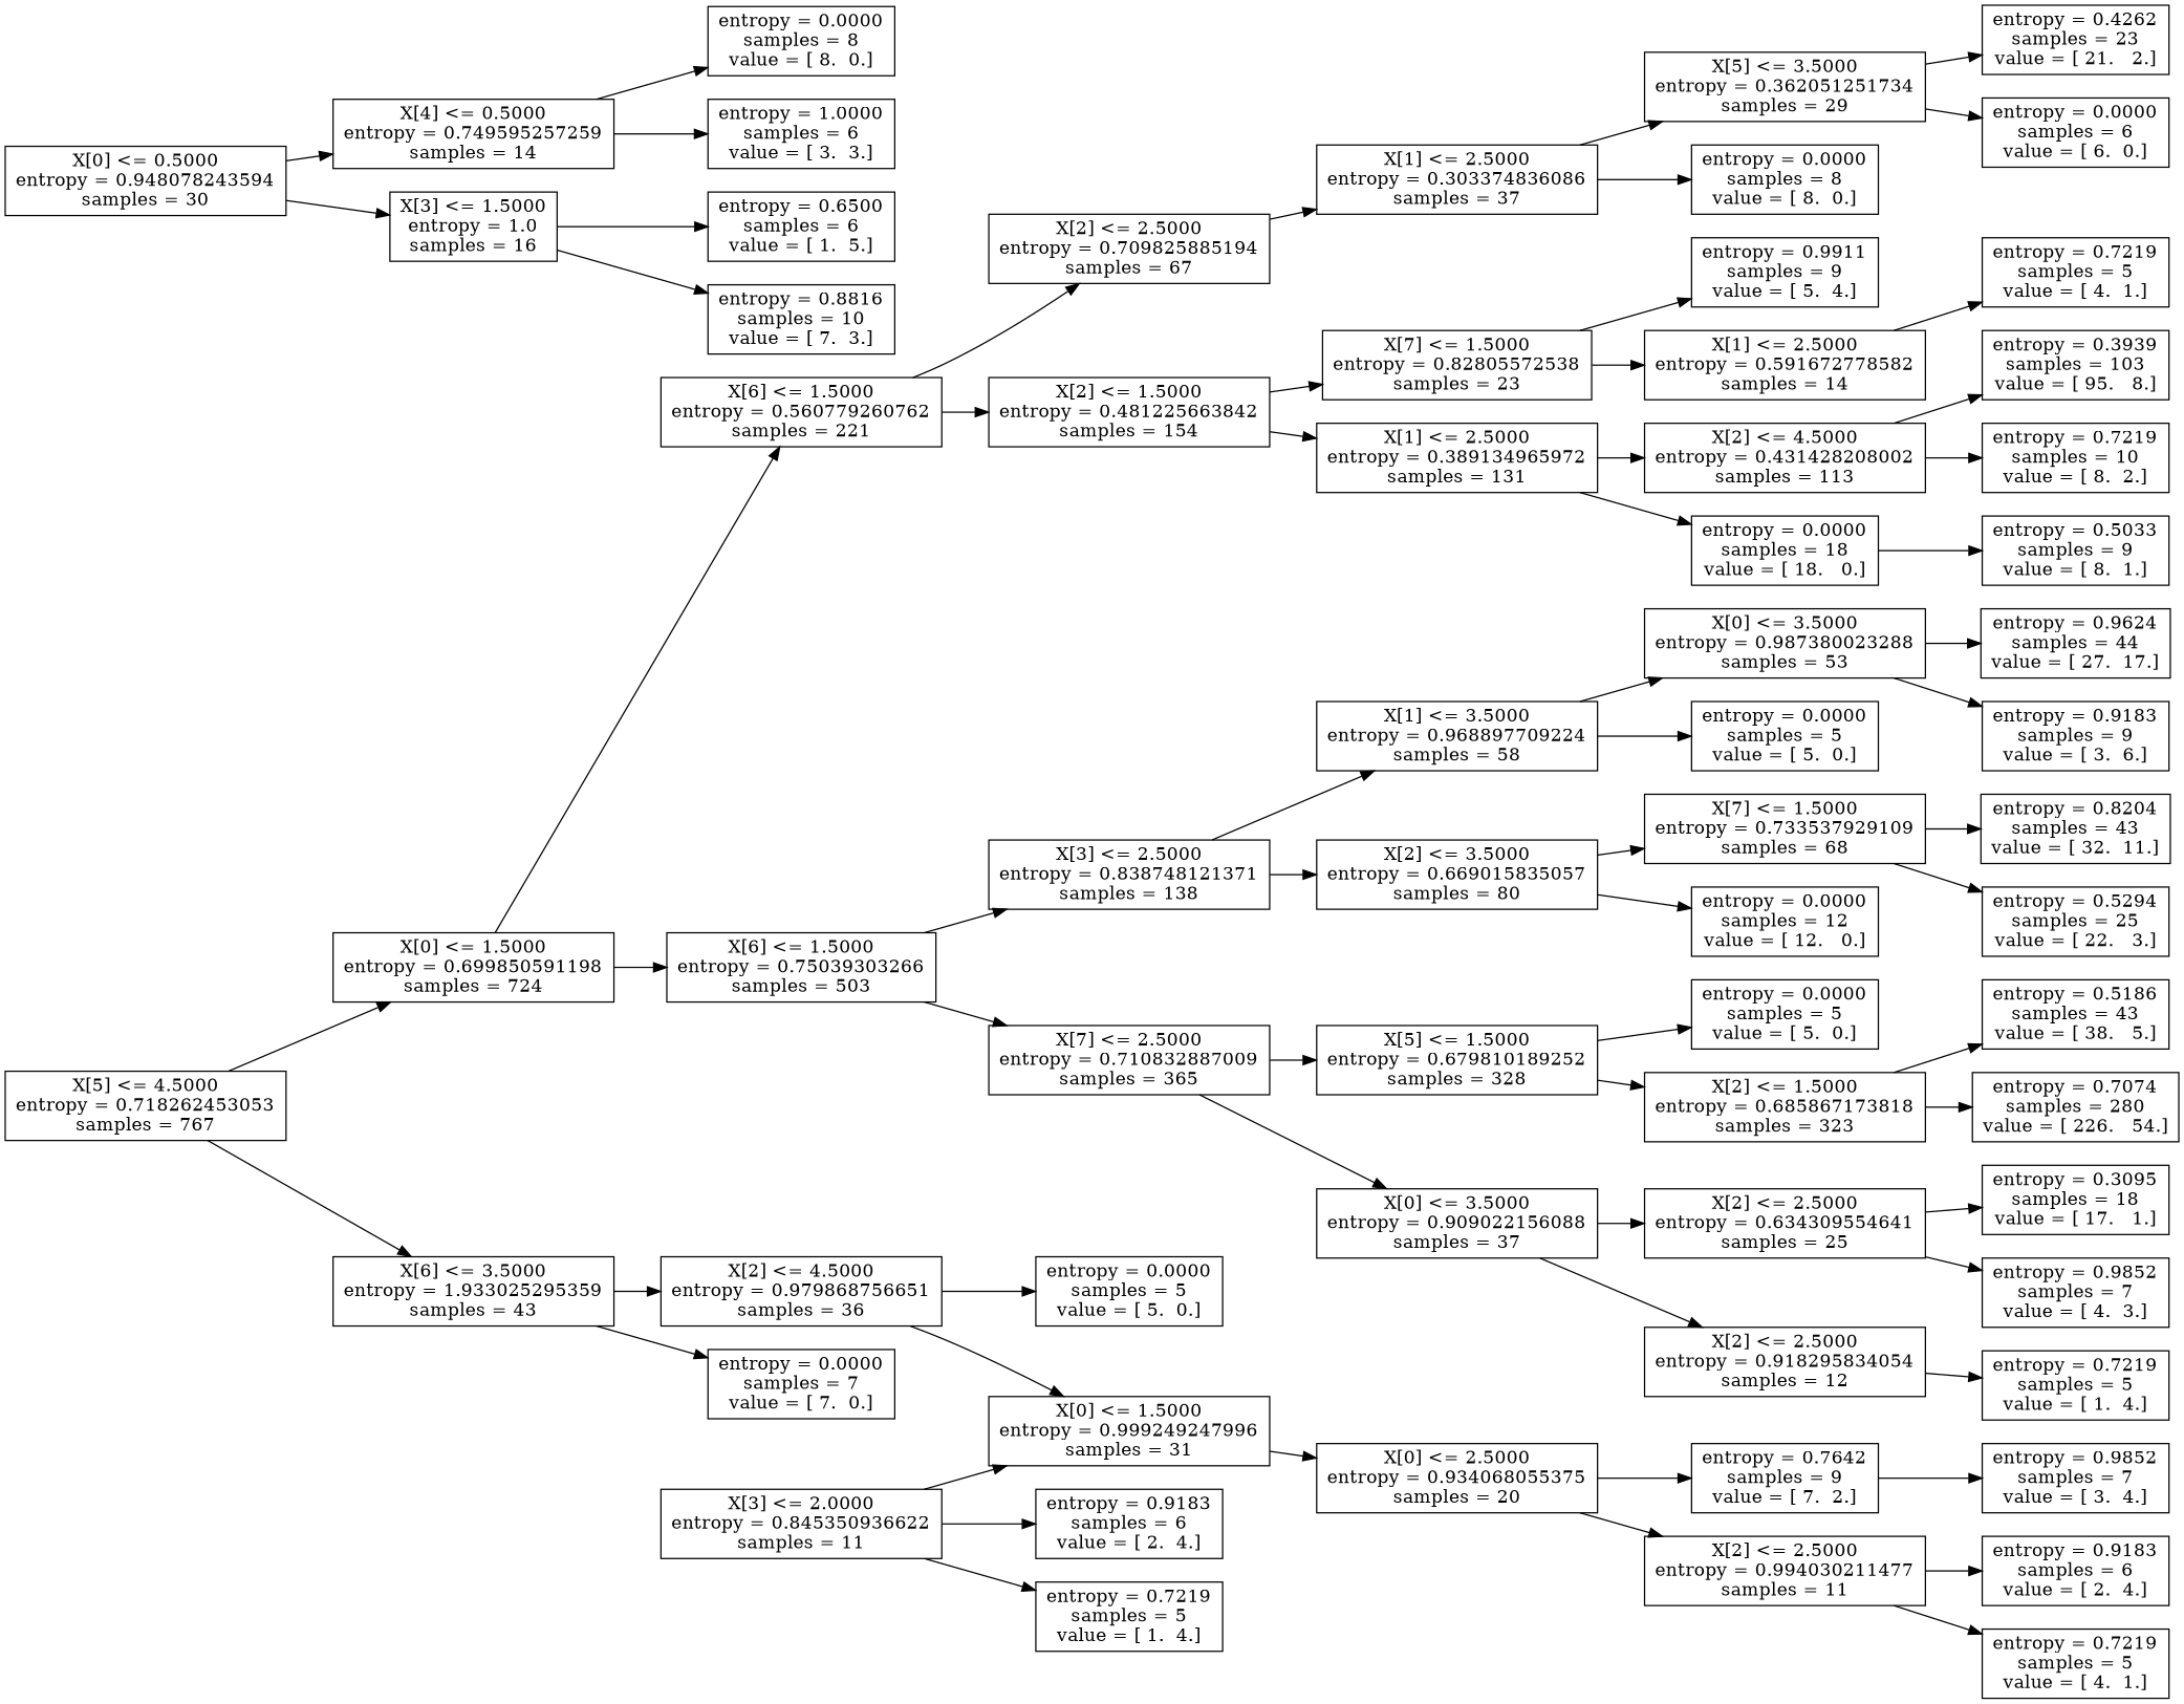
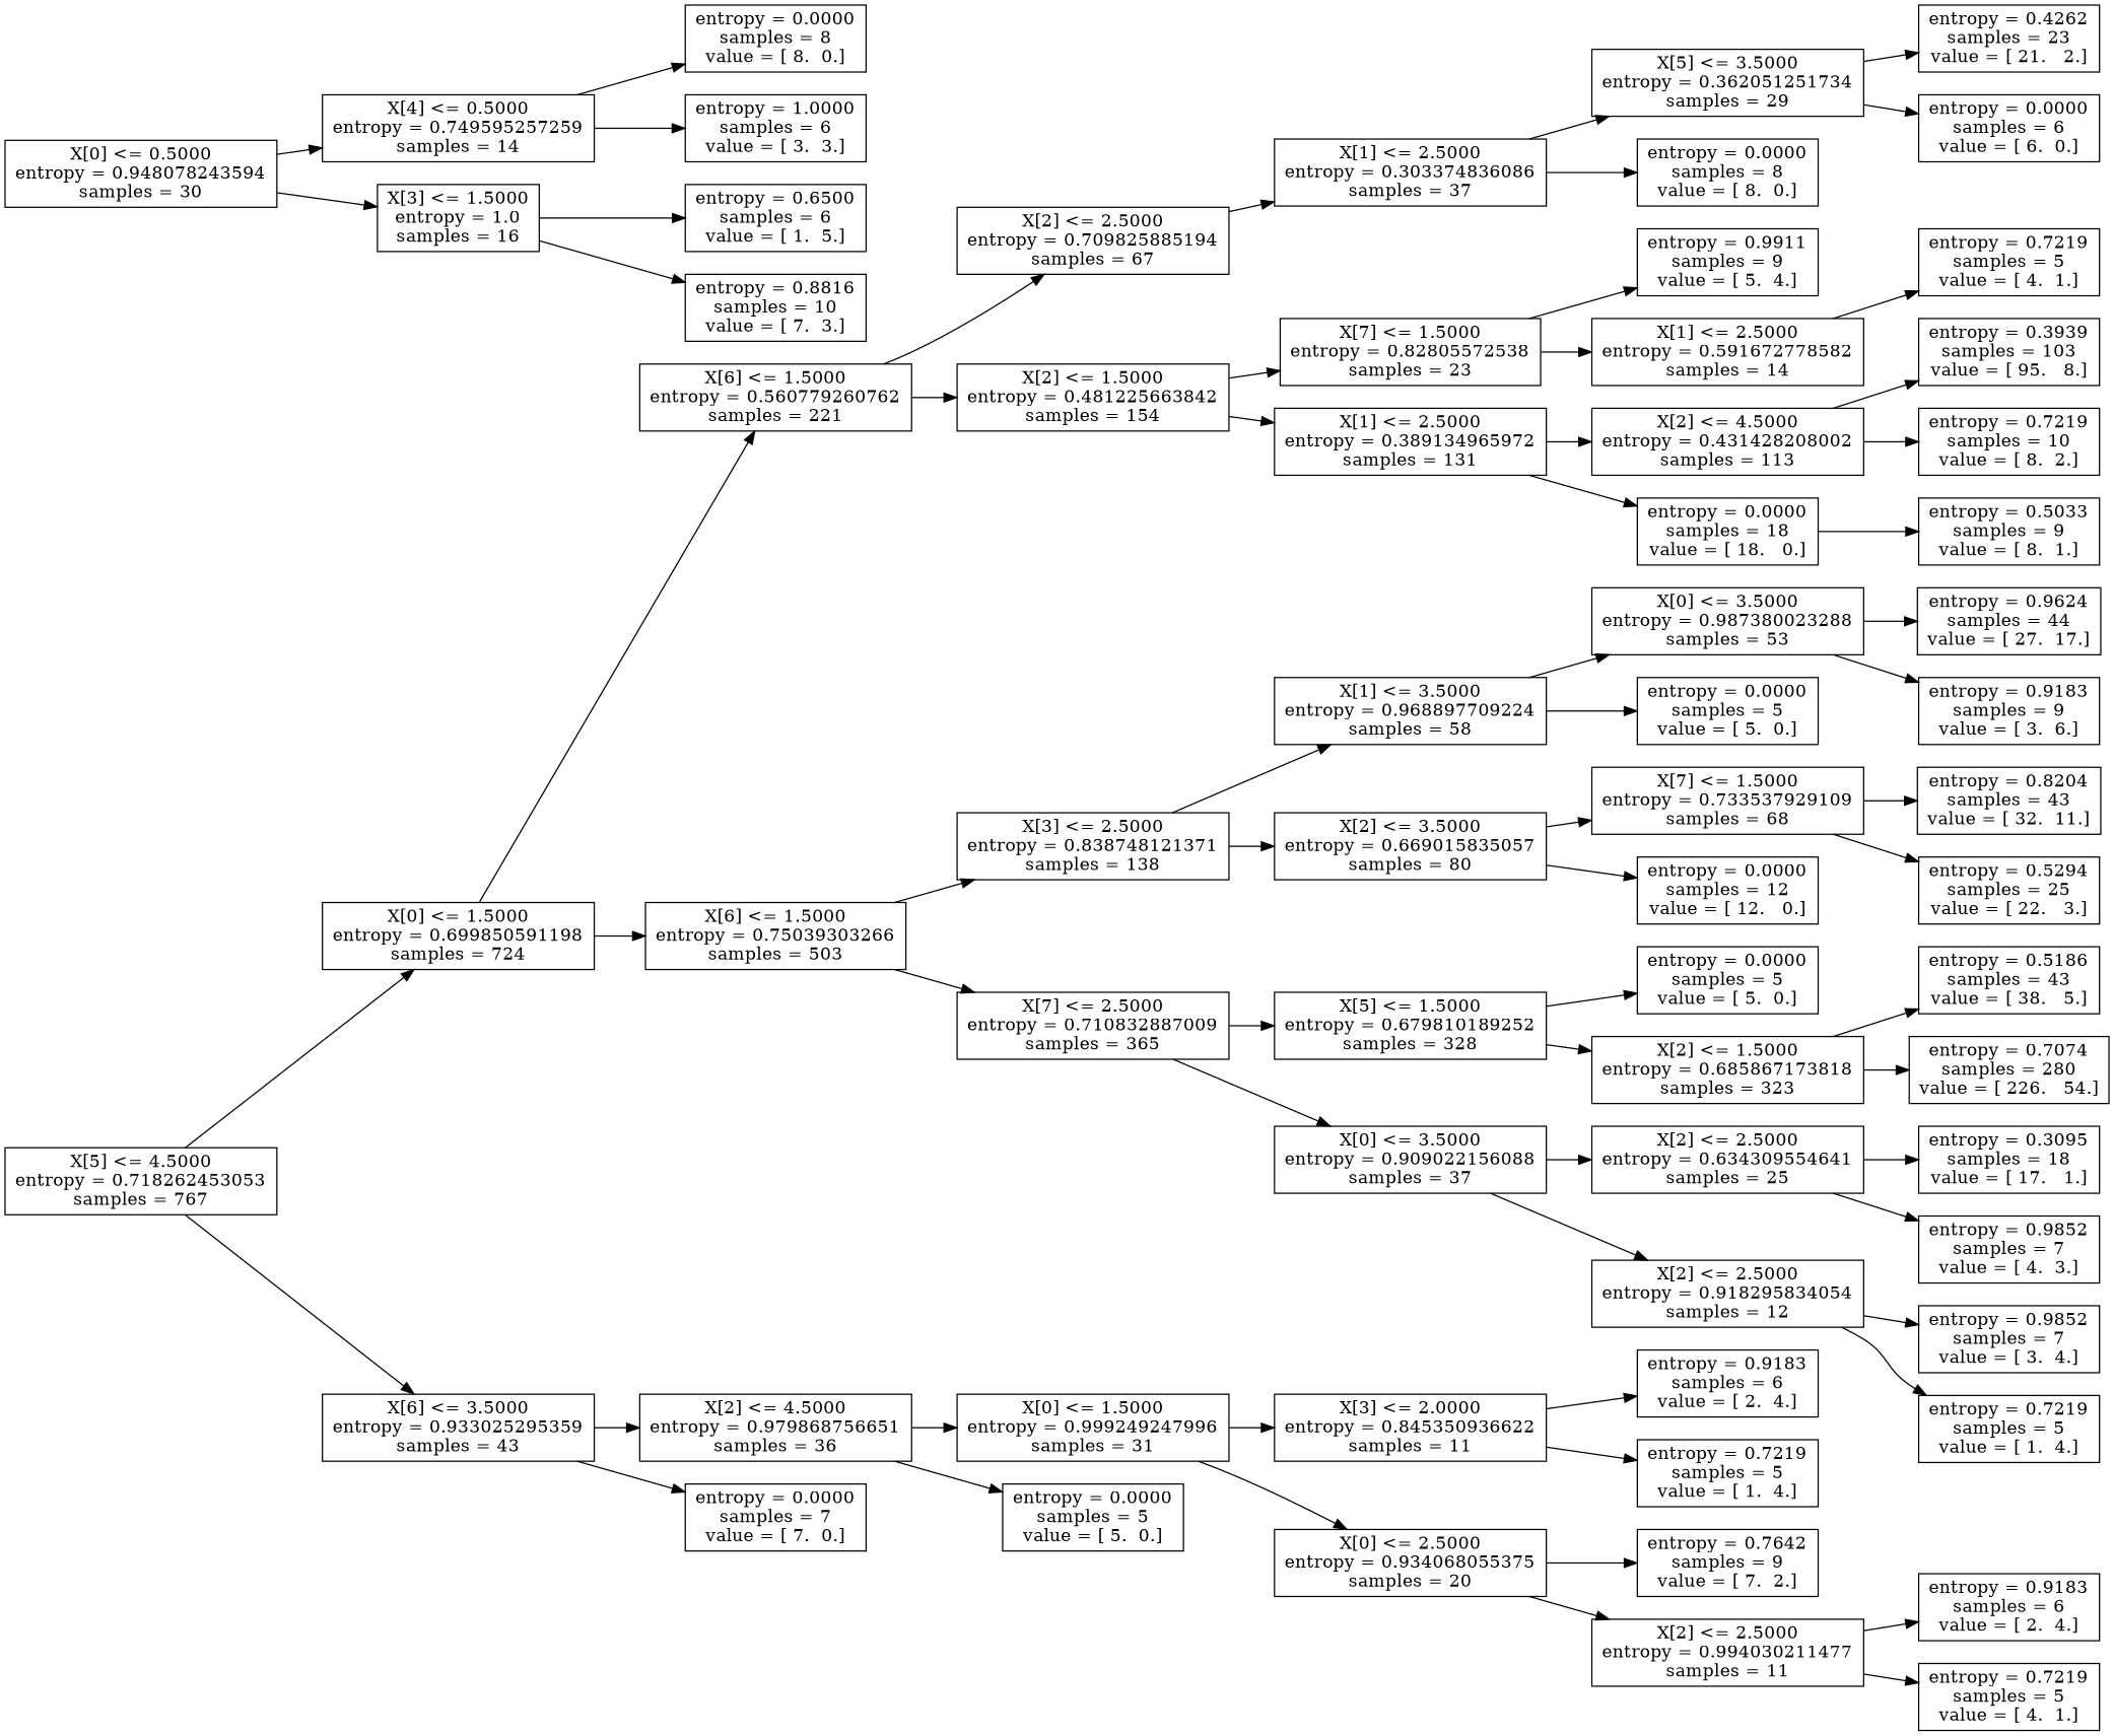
  digraph {
    rankdir=LR
    node [shape=box]
    n1 [label="X[5] <= 4.5000\nentropy = 0.718262453053\nsamples = 767"]
    n2 [label="X[0] <= 1.5000\nentropy = 0.699850591198\nsamples = 724"]
-   n3 [label="X[6] <= 3.5000\nentropy = 1.933025295359\nsamples = 43"]
+   n3 [label="X[6] <= 3.5000\nentropy = 0.933025295359\nsamples = 43"]
    n4 [label="X[6] <= 1.5000\nentropy = 0.560779260762\nsamples = 221"]
    n5 [label="X[6] <= 1.5000\nentropy = 0.75039303266\nsamples = 503"]
    n6 [label="X[2] <= 4.5000\nentropy = 0.979868756651\nsamples = 36"]
    n7 [label="entropy = 0.0000\nsamples = 7\nvalue = [ 7.  0.]"]
    n8 [label="X[2] <= 2.5000\nentropy = 0.709825885194\nsamples = 67"]
    n9 [label="X[2] <= 1.5000\nentropy = 0.481225663842\nsamples = 154"]
    n10 [label="X[3] <= 2.5000\nentropy = 0.838748121371\nsamples = 138"]
    n11 [label="X[7] <= 2.5000\nentropy = 0.710832887009\nsamples = 365"]
    n12 [label="X[1] <= 2.5000\nentropy = 0.303374836086\nsamples = 37"]
    n13 [label="X[7] <= 1.5000\nentropy = 0.82805572538\nsamples = 23"]
    n14 [label="X[1] <= 2.5000\nentropy = 0.389134965972\nsamples = 131"]
    n15 [label="X[5] <= 3.5000\nentropy = 0.362051251734\nsamples = 29"]
    n16 [label="entropy = 0.0000\nsamples = 8\nvalue = [ 8.  0.]"]
    n17 [label="X[0] <= 0.5000\nentropy = 0.948078243594\nsamples = 30"]
    n18 [label="X[4] <= 0.5000\nentropy = 0.749595257259\nsamples = 14"]
    n19 [label="X[3] <= 1.5000\nentropy = 1.0\nsamples = 16"]
    n20 [label="entropy = 0.4262\nsamples = 23\nvalue = [ 21.   2.]"]
    n21 [label="entropy = 0.0000\nsamples = 6\nvalue = [ 6.  0.]"]
    n22 [label="entropy = 0.0000\nsamples = 8\nvalue = [ 8.  0.]"]
    n23 [label="entropy = 1.0000\nsamples = 6\nvalue = [ 3.  3.]"]
    n24 [label="entropy = 0.6500\nsamples = 6\nvalue = [ 1.  5.]"]
    n25 [label="entropy = 0.8816\nsamples = 10\nvalue = [ 7.  3.]"]
    n26 [label="entropy = 0.9911\nsamples = 9\nvalue = [ 5.  4.]"]
    n27 [label="X[1] <= 2.5000\nentropy = 0.591672778582\nsamples = 14"]
    n28 [label="X[2] <= 4.5000\nentropy = 0.431428208002\nsamples = 113"]
    n29 [label="entropy = 0.0000\nsamples = 18\nvalue = [ 18.   0.]"]
    n30 [label="entropy = 0.7219\nsamples = 5\nvalue = [ 4.  1.]"]
    n31 [label="entropy = 0.5033\nsamples = 9\nvalue = [ 8.  1.]"]
    n32 [label="entropy = 0.3939\nsamples = 103\nvalue = [ 95.   8.]"]
    n33 [label="entropy = 0.7219\nsamples = 10\nvalue = [ 8.  2.]"]
    n34 [label="X[1] <= 3.5000\nentropy = 0.968897709224\nsamples = 58"]
    n35 [label="X[2] <= 3.5000\nentropy = 0.669015835057\nsamples = 80"]
    n36 [label="X[5] <= 1.5000\nentropy = 0.679810189252\nsamples = 328"]
    n37 [label="X[0] <= 3.5000\nentropy = 0.909022156088\nsamples = 37"]
    n38 [label="X[0] <= 3.5000\nentropy = 0.987380023288\nsamples = 53"]
    n39 [label="entropy = 0.0000\nsamples = 5\nvalue = [ 5.  0.]"]
    n40 [label="X[7] <= 1.5000\nentropy = 0.733537929109\nsamples = 68"]
    n41 [label="entropy = 0.0000\nsamples = 12\nvalue = [ 12.   0.]"]
    n42 [label="entropy = 0.9624\nsamples = 44\nvalue = [ 27.  17.]"]
    n43 [label="entropy = 0.9183\nsamples = 9\nvalue = [ 3.  6.]"]
    n44 [label="entropy = 0.8204\nsamples = 43\nvalue = [ 32.  11.]"]
    n45 [label="entropy = 0.5294\nsamples = 25\nvalue = [ 22.   3.]"]
    n46 [label="entropy = 0.0000\nsamples = 5\nvalue = [ 5.  0.]"]
    n47 [label="X[2] <= 1.5000\nentropy = 0.685867173818\nsamples = 323"]
    n48 [label="X[2] <= 2.5000\nentropy = 0.634309554641\nsamples = 25"]
    n49 [label="X[2] <= 2.5000\nentropy = 0.918295834054\nsamples = 12"]
    n50 [label="entropy = 0.5186\nsamples = 43\nvalue = [ 38.   5.]"]
    n51 [label="entropy = 0.7074\nsamples = 280\nvalue = [ 226.   54.]"]
    n52 [label="entropy = 0.3095\nsamples = 18\nvalue = [ 17.   1.]"]
    n53 [label="entropy = 0.9852\nsamples = 7\nvalue = [ 4.  3.]"]
    n54 [label="entropy = 0.9852\nsamples = 7\nvalue = [ 3.  4.]"]
    n55 [label="entropy = 0.7219\nsamples = 5\nvalue = [ 1.  4.]"]
    n56 [label="X[0] <= 1.5000\nentropy = 0.999249247996\nsamples = 31"]
    n57 [label="entropy = 0.0000\nsamples = 5\nvalue = [ 5.  0.]"]
    n58 [label="X[3] <= 2.0000\nentropy = 0.845350936622\nsamples = 11"]
    n59 [label="X[0] <= 2.5000\nentropy = 0.934068055375\nsamples = 20"]
    n60 [label="entropy = 0.9183\nsamples = 6\nvalue = [ 2.  4.]"]
    n61 [label="entropy = 0.7219\nsamples = 5\nvalue = [ 1.  4.]"]
    n62 [label="entropy = 0.7642\nsamples = 9\nvalue = [ 7.  2.]"]
    n63 [label="X[2] <= 2.5000\nentropy = 0.994030211477\nsamples = 11"]
    n64 [label="entropy = 0.9183\nsamples = 6\nvalue = [ 2.  4.]"]
    n65 [label="entropy = 0.7219\nsamples = 5\nvalue = [ 4.  1.]"]
    n1 -> n2
    n1 -> n3
    n2 -> n4
    n2 -> n5
    n3 -> n6
    n3 -> n7
    n4 -> n8
    n4 -> n9
    n5 -> n10
    n5 -> n11
    n6 -> n56
    n6 -> n57
    n8 -> n12
    n9 -> n13
    n9 -> n14
    n10 -> n34
    n10 -> n35
    n11 -> n36
    n11 -> n37
    n12 -> n15
    n12 -> n16
    n13 -> n26
    n13 -> n27
    n14 -> n28
    n14 -> n29
    n15 -> n20
    n15 -> n21
    n17 -> n18
    n17 -> n19
    n18 -> n22
    n18 -> n23
    n19 -> n24
    n19 -> n25
    n27 -> n30
    n28 -> n32
    n28 -> n33
    n29 -> n31
    n34 -> n38
    n34 -> n39
    n35 -> n40
    n35 -> n41
    n36 -> n46
    n36 -> n47
    n37 -> n48
    n37 -> n49
    n38 -> n42
    n38 -> n43
    n40 -> n44
    n40 -> n45
    n47 -> n50
    n47 -> n51
    n48 -> n52
    n48 -> n53
-   n62 -> n54
+   n49 -> n54
    n49 -> n55
-   n58 -> n56
+   n56 -> n58
    n56 -> n59
    n58 -> n60
    n58 -> n61
    n59 -> n62
    n59 -> n63
    n63 -> n64
    n63 -> n65
  }
